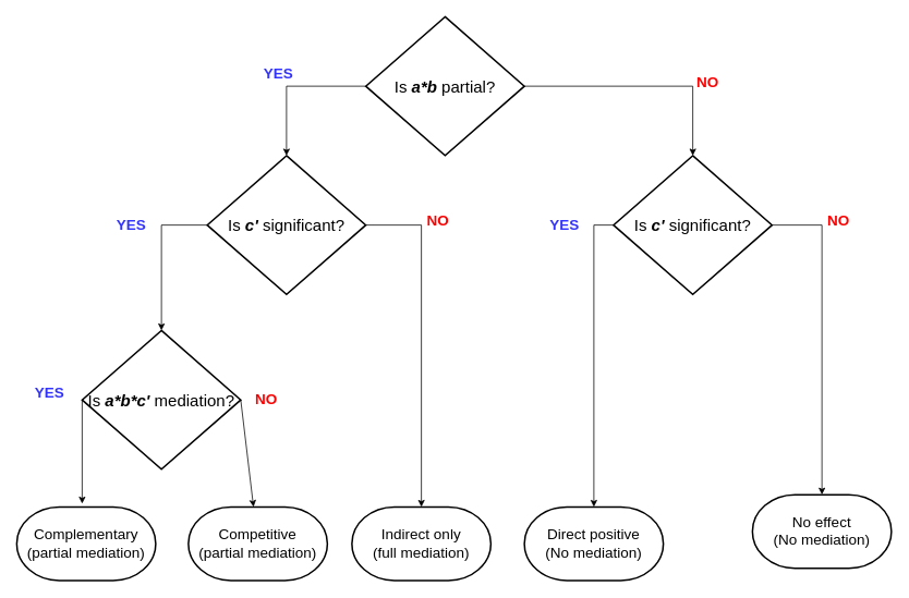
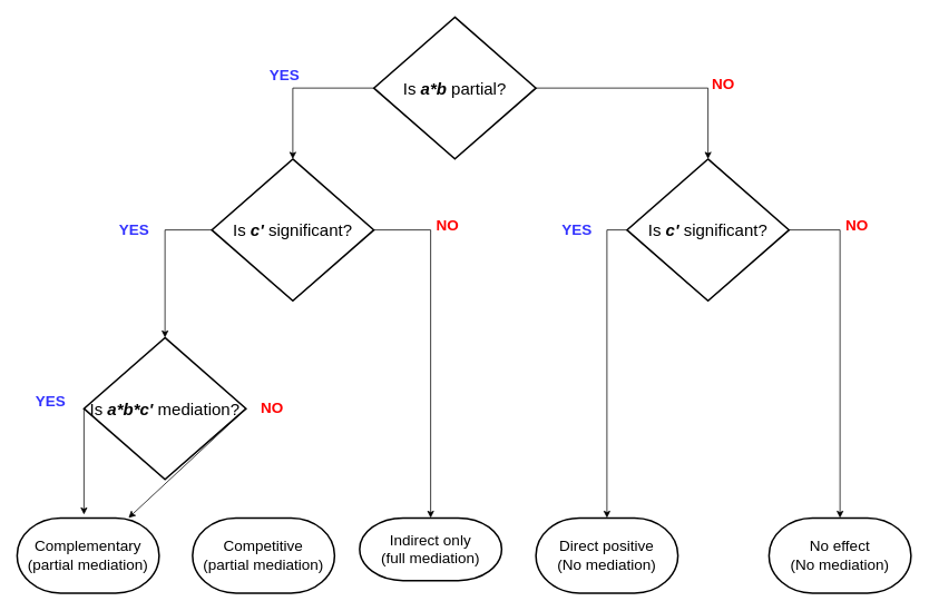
  <mxCell id="0" />
  <mxCell id="1" parent="0" />
  <mxCell id="2" value="&lt;font style=&quot;font-size: 20px;&quot;&gt;Is &lt;i&gt;&lt;b&gt;a*b &lt;/b&gt;&lt;/i&gt;partial?&lt;/font&gt;" style="strokeWidth=2;html=1;shape=mxgraph.flowchart.decision;whiteSpace=wrap;" vertex="1" parent="1"><mxGeometry x="447" y="20" width="194" height="170" as="geometry" /></mxCell>
  <mxCell id="3" value="&lt;font style=&quot;font-size: 20px;&quot;&gt;Is &lt;i&gt;&lt;b&gt;c' &lt;/b&gt;&lt;/i&gt;significant?&lt;/font&gt;" style="strokeWidth=2;html=1;shape=mxgraph.flowchart.decision;whiteSpace=wrap;" vertex="1" parent="1"><mxGeometry x="253" y="190" width="194" height="170" as="geometry" /></mxCell>
  <mxCell id="4" value="&lt;font style=&quot;font-size: 20px;&quot;&gt;Is&lt;i&gt;&lt;b&gt;&amp;nbsp;c'&amp;nbsp;&lt;/b&gt;&lt;/i&gt;significant?&lt;/font&gt;" style="strokeWidth=2;html=1;shape=mxgraph.flowchart.decision;whiteSpace=wrap;" vertex="1" parent="1"><mxGeometry x="750" y="190" width="194" height="170" as="geometry" /></mxCell>
- <mxCell id="5" style="edgeStyle=none;rounded=0;orthogonalLoop=1;jettySize=auto;html=1;exitX=1;exitY=0.5;exitDx=0;exitDy=0;exitPerimeter=0;" edge="1" parent="1" source="6" target="11"><mxGeometry relative="1" as="geometry" /></mxCell>
+ <mxCell id="5" style="edgeStyle=none;rounded=0;orthogonalLoop=1;jettySize=auto;html=1;exitX=1;exitY=0.5;exitDx=0;exitDy=0;exitPerimeter=0;" edge="1" parent="1" source="6" target="10"><mxGeometry relative="1" as="geometry" /></mxCell>
  <mxCell id="6" value="&lt;font style=&quot;font-size: 20px;&quot;&gt;Is &lt;i&gt;&lt;b&gt;a*b*c' &lt;/b&gt;&lt;/i&gt;mediation?&lt;/font&gt;" style="strokeWidth=2;html=1;shape=mxgraph.flowchart.decision;whiteSpace=wrap;" vertex="1" parent="1"><mxGeometry x="100" y="404" width="194" height="170" as="geometry" /></mxCell>
  <mxCell id="7" style="edgeStyle=orthogonalEdgeStyle;rounded=0;orthogonalLoop=1;jettySize=auto;html=1;exitX=0;exitY=0.5;exitDx=0;exitDy=0;exitPerimeter=0;entryX=0.5;entryY=0;entryDx=0;entryDy=0;entryPerimeter=0;" edge="1" parent="1" source="2" target="3"><mxGeometry relative="1" as="geometry" /></mxCell>
  <mxCell id="8" style="edgeStyle=orthogonalEdgeStyle;rounded=0;orthogonalLoop=1;jettySize=auto;html=1;exitX=1;exitY=0.5;exitDx=0;exitDy=0;exitPerimeter=0;entryX=0.5;entryY=0;entryDx=0;entryDy=0;entryPerimeter=0;" edge="1" parent="1" source="2" target="4"><mxGeometry relative="1" as="geometry" /></mxCell>
  <mxCell id="9" style="edgeStyle=orthogonalEdgeStyle;rounded=0;orthogonalLoop=1;jettySize=auto;html=1;exitX=0;exitY=0.5;exitDx=0;exitDy=0;exitPerimeter=0;entryX=0.5;entryY=0;entryDx=0;entryDy=0;entryPerimeter=0;" edge="1" parent="1" source="3" target="6"><mxGeometry relative="1" as="geometry"><Array as="points"><mxPoint x="197" y="275" /></Array></mxGeometry></mxCell>
  <mxCell id="10" value="&lt;div&gt;&lt;font style=&quot;font-size: 18px;&quot;&gt;Complementary&lt;/font&gt;&lt;/div&gt;&lt;div&gt;&lt;font style=&quot;font-size: 18px;&quot;&gt;(partial mediation)&lt;/font&gt;&lt;/div&gt;" style="strokeWidth=2;html=1;shape=mxgraph.flowchart.terminator;whiteSpace=wrap;" vertex="1" parent="1"><mxGeometry x="20" y="620" width="170" height="90" as="geometry" /></mxCell>
  <mxCell id="11" value="&lt;div&gt;&lt;font style=&quot;font-size: 18px;&quot;&gt;Competitive&lt;/font&gt;&lt;/div&gt;&lt;div&gt;&lt;font style=&quot;font-size: 18px;&quot;&gt;(partial mediation)&lt;/font&gt;&lt;/div&gt;" style="strokeWidth=2;html=1;shape=mxgraph.flowchart.terminator;whiteSpace=wrap;" vertex="1" parent="1"><mxGeometry x="230" y="620" width="170" height="90" as="geometry" /></mxCell>
- <mxCell id="12" value="&lt;div&gt;&lt;font style=&quot;font-size: 18px;&quot;&gt;Indirect only&lt;/font&gt;&lt;/div&gt;&lt;div&gt;&lt;font style=&quot;font-size: 18px;&quot;&gt;(full mediation)&lt;/font&gt;&lt;/div&gt;" style="strokeWidth=2;html=1;shape=mxgraph.flowchart.terminator;whiteSpace=wrap;" vertex="1" parent="1"><mxGeometry x="430" y="620" width="170" height="90" as="geometry" /></mxCell>
+ <mxCell id="12" value="&lt;div&gt;&lt;font style=&quot;font-size: 18px;&quot;&gt;Indirect only&lt;/font&gt;&lt;/div&gt;&lt;div&gt;&lt;font style=&quot;font-size: 18px;&quot;&gt;(full mediation)&lt;/font&gt;&lt;/div&gt;" style="strokeWidth=2;html=1;shape=mxgraph.flowchart.terminator;whiteSpace=wrap;" vertex="1" parent="1"><mxGeometry x="430" y="620" width="170" height="75" as="geometry" /></mxCell>
  <mxCell id="13" value="&lt;div&gt;&lt;font style=&quot;font-size: 18px;&quot;&gt;Direct positive&lt;/font&gt;&lt;/div&gt;&lt;div&gt;&lt;font style=&quot;font-size: 18px;&quot;&gt;(No mediation)&lt;/font&gt;&lt;/div&gt;" style="strokeWidth=2;html=1;shape=mxgraph.flowchart.terminator;whiteSpace=wrap;" vertex="1" parent="1"><mxGeometry x="641" y="620" width="170" height="90" as="geometry" /></mxCell>
- <mxCell id="14" value="&lt;div&gt;&lt;font style=&quot;font-size: 18px;&quot;&gt;No effect&lt;/font&gt;&lt;/div&gt;&lt;div&gt;&lt;font style=&quot;font-size: 18px;&quot;&gt;(No mediation)&lt;/font&gt;&lt;/div&gt;" style="strokeWidth=2;html=1;shape=mxgraph.flowchart.terminator;whiteSpace=wrap;" vertex="1" parent="1"><mxGeometry x="920" y="605" width="170" height="90" as="geometry" /></mxCell>
+ <mxCell id="14" value="&lt;div&gt;&lt;font style=&quot;font-size: 18px;&quot;&gt;No effect&lt;/font&gt;&lt;/div&gt;&lt;div&gt;&lt;font style=&quot;font-size: 18px;&quot;&gt;(No mediation)&lt;/font&gt;&lt;/div&gt;" style="strokeWidth=2;html=1;shape=mxgraph.flowchart.terminator;whiteSpace=wrap;" vertex="1" parent="1"><mxGeometry x="920" y="620" width="170" height="90" as="geometry" /></mxCell>
  <mxCell id="15" style="edgeStyle=none;rounded=0;orthogonalLoop=1;jettySize=auto;html=1;exitX=0;exitY=0.5;exitDx=0;exitDy=0;exitPerimeter=0;" edge="1" parent="1" source="6"><mxGeometry relative="1" as="geometry"><mxPoint x="100" y="616" as="targetPoint" /></mxGeometry></mxCell>
  <mxCell id="16" style="edgeStyle=orthogonalEdgeStyle;rounded=0;orthogonalLoop=1;jettySize=auto;html=1;exitX=1;exitY=0.5;exitDx=0;exitDy=0;exitPerimeter=0;entryX=0.5;entryY=0;entryDx=0;entryDy=0;entryPerimeter=0;" edge="1" parent="1" source="3" target="12"><mxGeometry relative="1" as="geometry" /></mxCell>
  <mxCell id="17" style="edgeStyle=orthogonalEdgeStyle;rounded=0;orthogonalLoop=1;jettySize=auto;html=1;exitX=0;exitY=0.5;exitDx=0;exitDy=0;exitPerimeter=0;entryX=0.5;entryY=0;entryDx=0;entryDy=0;entryPerimeter=0;" edge="1" parent="1" source="4" target="13"><mxGeometry relative="1" as="geometry" /></mxCell>
  <mxCell id="18" style="edgeStyle=orthogonalEdgeStyle;rounded=0;orthogonalLoop=1;jettySize=auto;html=1;exitX=1;exitY=0.5;exitDx=0;exitDy=0;exitPerimeter=0;entryX=0.5;entryY=0;entryDx=0;entryDy=0;entryPerimeter=0;" edge="1" parent="1" source="4" target="14"><mxGeometry relative="1" as="geometry" /></mxCell>
  <mxCell id="19" value="&lt;font style=&quot;font-size: 18px; color: rgb(51, 51, 255);&quot;&gt;&lt;b&gt;YES&lt;/b&gt;&lt;/font&gt;" style="text;html=1;align=center;verticalAlign=middle;resizable=0;points=[];autosize=1;strokeColor=none;fillColor=none;" vertex="1" parent="1"><mxGeometry x="310" y="70" width="60" height="40" as="geometry" /></mxCell>
  <mxCell id="20" value="&lt;font style=&quot;font-size: 18px; color: rgb(51, 51, 255);&quot;&gt;&lt;b&gt;YES&lt;/b&gt;&lt;/font&gt;" style="text;html=1;align=center;verticalAlign=middle;resizable=0;points=[];autosize=1;strokeColor=none;fillColor=none;" vertex="1" parent="1"><mxGeometry x="130" y="255" width="60" height="40" as="geometry" /></mxCell>
  <mxCell id="21" value="&lt;font style=&quot;font-size: 18px; color: rgb(51, 51, 255);&quot;&gt;&lt;b&gt;YES&lt;/b&gt;&lt;/font&gt;" style="text;html=1;align=center;verticalAlign=middle;resizable=0;points=[];autosize=1;strokeColor=none;fillColor=none;" vertex="1" parent="1"><mxGeometry x="30" y="460" width="60" height="40" as="geometry" /></mxCell>
  <mxCell id="22" value="&lt;font style=&quot;font-size: 18px; color: rgb(51, 51, 255);&quot;&gt;&lt;b&gt;YES&lt;/b&gt;&lt;/font&gt;" style="text;html=1;align=center;verticalAlign=middle;resizable=0;points=[];autosize=1;strokeColor=none;fillColor=none;" vertex="1" parent="1"><mxGeometry x="660" y="255" width="60" height="40" as="geometry" /></mxCell>
  <mxCell id="23" value="&lt;font style=&quot;font-size: 18px; color: rgb(255, 0, 0);&quot;&gt;&lt;b&gt;NO&lt;/b&gt;&lt;/font&gt;" style="text;html=1;align=center;verticalAlign=middle;resizable=0;points=[];autosize=1;strokeColor=none;fillColor=none;" vertex="1" parent="1"><mxGeometry x="510" y="250" width="50" height="40" as="geometry" /></mxCell>
  <mxCell id="24" value="&lt;font style=&quot;font-size: 18px; color: rgb(255, 0, 0);&quot;&gt;&lt;b&gt;NO&lt;/b&gt;&lt;/font&gt;" style="text;html=1;align=center;verticalAlign=middle;resizable=0;points=[];autosize=1;strokeColor=none;fillColor=none;" vertex="1" parent="1"><mxGeometry x="300" y="469" width="50" height="40" as="geometry" /></mxCell>
  <mxCell id="25" value="&lt;font style=&quot;font-size: 18px; color: rgb(255, 0, 0);&quot;&gt;&lt;b&gt;NO&lt;/b&gt;&lt;/font&gt;" style="text;html=1;align=center;verticalAlign=middle;resizable=0;points=[];autosize=1;strokeColor=none;fillColor=none;" vertex="1" parent="1"><mxGeometry x="840" y="80" width="50" height="40" as="geometry" /></mxCell>
  <mxCell id="26" value="&lt;font style=&quot;font-size: 18px; color: rgb(255, 0, 0);&quot;&gt;&lt;b&gt;NO&lt;/b&gt;&lt;/font&gt;" style="text;html=1;align=center;verticalAlign=middle;resizable=0;points=[];autosize=1;strokeColor=none;fillColor=none;" vertex="1" parent="1"><mxGeometry x="1000" y="250" width="50" height="40" as="geometry" /></mxCell>
